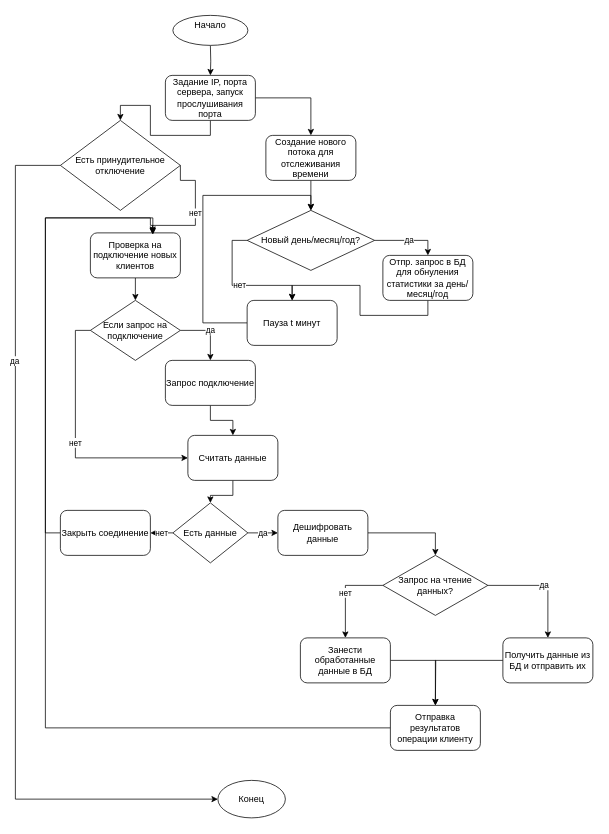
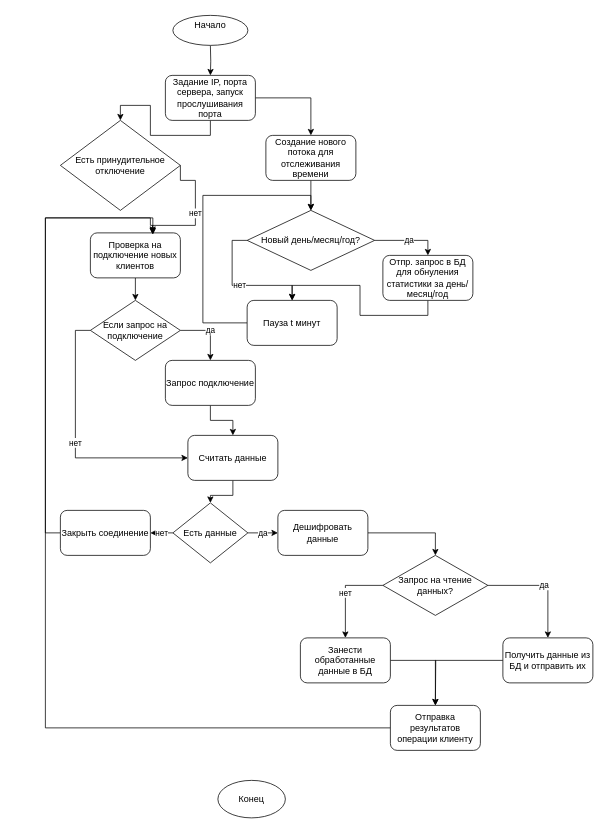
  <mxCell id="0" />
  <mxCell id="1" parent="0" />
  <mxCell id="2" style="edgeStyle=orthogonalEdgeStyle;rounded=0;orthogonalLoop=1;jettySize=auto;html=1;exitX=0.5;exitY=1;exitDx=0;exitDy=0;entryX=0.5;entryY=0;entryDx=0;entryDy=0;" parent="1" target="5" edge="1"><mxGeometry relative="1" as="geometry"><mxPoint x="280" y="60" as="sourcePoint" /></mxGeometry></mxCell>
  <mxCell id="3" style="edgeStyle=orthogonalEdgeStyle;rounded=0;orthogonalLoop=1;jettySize=auto;html=1;exitX=1;exitY=0.5;exitDx=0;exitDy=0;entryX=0.5;entryY=0;entryDx=0;entryDy=0;" parent="1" source="5" target="7" edge="1"><mxGeometry relative="1" as="geometry" /></mxCell>
  <mxCell id="4" style="edgeStyle=orthogonalEdgeStyle;rounded=0;orthogonalLoop=1;jettySize=auto;html=1;exitX=0.5;exitY=1;exitDx=0;exitDy=0;entryX=0.5;entryY=0;entryDx=0;entryDy=0;" parent="1" source="5" target="17" edge="1"><mxGeometry relative="1" as="geometry" /></mxCell>
  <mxCell id="5" value="Задание IP, порта сервера, запуск прослушивания порта" style="rounded=1;whiteSpace=wrap;html=1;" parent="1" vertex="1"><mxGeometry x="220" y="100" width="120" height="60" as="geometry" /></mxCell>
  <mxCell id="6" style="edgeStyle=orthogonalEdgeStyle;rounded=0;orthogonalLoop=1;jettySize=auto;html=1;exitX=0.5;exitY=1;exitDx=0;exitDy=0;entryX=0.5;entryY=0;entryDx=0;entryDy=0;" parent="1" source="7" target="10" edge="1"><mxGeometry relative="1" as="geometry" /></mxCell>
  <mxCell id="7" value="Создание нового потока для отслеживания времени" style="rounded=1;whiteSpace=wrap;html=1;" parent="1" vertex="1"><mxGeometry x="354" y="180" width="120" height="60" as="geometry" /></mxCell>
  <mxCell id="8" value="да" style="edgeStyle=orthogonalEdgeStyle;rounded=0;orthogonalLoop=1;jettySize=auto;html=1;exitX=1;exitY=0.5;exitDx=0;exitDy=0;entryX=0.5;entryY=0;entryDx=0;entryDy=0;" parent="1" source="10" target="12" edge="1"><mxGeometry relative="1" as="geometry" /></mxCell>
  <mxCell id="9" value="нет" style="edgeStyle=orthogonalEdgeStyle;rounded=0;orthogonalLoop=1;jettySize=auto;html=1;exitX=0;exitY=0.5;exitDx=0;exitDy=0;entryX=0.5;entryY=0;entryDx=0;entryDy=0;" parent="1" source="10" target="14" edge="1"><mxGeometry relative="1" as="geometry"><Array as="points"><mxPoint x="309" y="320" /><mxPoint x="309" y="380" /><mxPoint x="389" y="380" /></Array></mxGeometry></mxCell>
  <mxCell id="10" value="Новый день/месяц/год?" style="rhombus;whiteSpace=wrap;html=1;" parent="1" vertex="1"><mxGeometry x="329" y="280" width="170" height="80" as="geometry" /></mxCell>
  <mxCell id="11" style="edgeStyle=orthogonalEdgeStyle;rounded=0;orthogonalLoop=1;jettySize=auto;html=1;exitX=0.5;exitY=1;exitDx=0;exitDy=0;entryX=0.5;entryY=0;entryDx=0;entryDy=0;" parent="1" source="12" target="14" edge="1"><mxGeometry relative="1" as="geometry" /></mxCell>
  <mxCell id="12" value="Отпр. запрос в БД для обнуления статистики за день/месяц/год" style="rounded=1;whiteSpace=wrap;html=1;" parent="1" vertex="1"><mxGeometry x="510" y="340" width="120" height="60" as="geometry" /></mxCell>
  <mxCell id="13" style="edgeStyle=orthogonalEdgeStyle;rounded=0;orthogonalLoop=1;jettySize=auto;html=1;exitX=0;exitY=0.5;exitDx=0;exitDy=0;entryX=0.5;entryY=0;entryDx=0;entryDy=0;" parent="1" source="14" target="10" edge="1"><mxGeometry relative="1" as="geometry"><Array as="points"><mxPoint x="270" y="430" /><mxPoint x="270" y="260" /><mxPoint x="414" y="260" /></Array></mxGeometry></mxCell>
  <mxCell id="14" value="Пауза t минут" style="rounded=1;whiteSpace=wrap;html=1;" parent="1" vertex="1"><mxGeometry x="329" y="400" width="120" height="60" as="geometry" /></mxCell>
- <mxCell id="15" style="edgeStyle=orthogonalEdgeStyle;rounded=0;orthogonalLoop=1;jettySize=auto;html=1;exitX=0;exitY=0.5;exitDx=0;exitDy=0;" edge="1" parent="1" source="17" target="45"><mxGeometry relative="1" as="geometry"><Array as="points"><mxPoint x="20" y="220" /><mxPoint x="20" y="1065" /></Array></mxGeometry></mxCell>
- <mxCell id="16" value="да" style="edgeLabel;html=1;align=center;verticalAlign=middle;resizable=0;points=[];" vertex="1" connectable="0" parent="15"><mxGeometry x="-0.456" y="-2" relative="1" as="geometry"><mxPoint as="offset" /></mxGeometry></mxCell>
  <mxCell id="17" value="Есть принудительное отключение" style="rhombus;whiteSpace=wrap;html=1;" parent="1" vertex="1"><mxGeometry x="80" y="160" width="160" height="120" as="geometry" /></mxCell>
  <mxCell id="18" style="edgeStyle=orthogonalEdgeStyle;rounded=0;orthogonalLoop=1;jettySize=auto;html=1;exitX=0.5;exitY=1;exitDx=0;exitDy=0;entryX=0.5;entryY=0;entryDx=0;entryDy=0;" parent="1" source="19" target="23" edge="1"><mxGeometry relative="1" as="geometry" /></mxCell>
  <mxCell id="19" value="Проверка на подключение новых клиентов" style="rounded=1;whiteSpace=wrap;html=1;" parent="1" vertex="1"><mxGeometry x="120" y="310" width="120" height="60" as="geometry" /></mxCell>
  <mxCell id="20" value="нет" style="edgeStyle=orthogonalEdgeStyle;rounded=0;orthogonalLoop=1;jettySize=auto;html=1;exitX=1;exitY=0.5;exitDx=0;exitDy=0;" parent="1" source="17" edge="1"><mxGeometry relative="1" as="geometry"><Array as="points"><mxPoint x="260" y="240" /><mxPoint x="260" y="300" /><mxPoint x="203" y="300" /></Array><mxPoint x="203" y="310" as="targetPoint" /></mxGeometry></mxCell>
  <mxCell id="21" value="да" style="edgeStyle=orthogonalEdgeStyle;rounded=0;orthogonalLoop=1;jettySize=auto;html=1;exitX=1;exitY=0.5;exitDx=0;exitDy=0;entryX=0.5;entryY=0;entryDx=0;entryDy=0;" parent="1" source="23" target="25" edge="1"><mxGeometry relative="1" as="geometry" /></mxCell>
  <mxCell id="22" value="нет" style="edgeStyle=orthogonalEdgeStyle;rounded=0;orthogonalLoop=1;jettySize=auto;html=1;exitX=0;exitY=0.5;exitDx=0;exitDy=0;entryX=0;entryY=0.5;entryDx=0;entryDy=0;" parent="1" source="23" target="27" edge="1"><mxGeometry relative="1" as="geometry" /></mxCell>
  <mxCell id="23" value="Если запрос на подключение" style="rhombus;whiteSpace=wrap;html=1;" parent="1" vertex="1"><mxGeometry x="120" y="400" width="120" height="80" as="geometry" /></mxCell>
  <mxCell id="24" style="edgeStyle=orthogonalEdgeStyle;rounded=0;orthogonalLoop=1;jettySize=auto;html=1;exitX=0.5;exitY=1;exitDx=0;exitDy=0;entryX=0.5;entryY=0;entryDx=0;entryDy=0;" parent="1" source="25" target="27" edge="1"><mxGeometry relative="1" as="geometry" /></mxCell>
  <mxCell id="25" value="Запрос подключение" style="rounded=1;whiteSpace=wrap;html=1;" parent="1" vertex="1"><mxGeometry x="220" y="480" width="120" height="60" as="geometry" /></mxCell>
  <mxCell id="26" value="" style="edgeStyle=orthogonalEdgeStyle;rounded=0;orthogonalLoop=1;jettySize=auto;html=1;" parent="1" source="27" target="30" edge="1"><mxGeometry relative="1" as="geometry" /></mxCell>
  <mxCell id="27" value="Считать данные" style="rounded=1;whiteSpace=wrap;html=1;" parent="1" vertex="1"><mxGeometry x="250" y="580" width="120" height="60" as="geometry" /></mxCell>
  <mxCell id="28" value="да" style="edgeStyle=orthogonalEdgeStyle;rounded=0;orthogonalLoop=1;jettySize=auto;html=1;" parent="1" source="30" target="32" edge="1"><mxGeometry relative="1" as="geometry" /></mxCell>
  <mxCell id="29" value="нет" style="edgeStyle=orthogonalEdgeStyle;rounded=0;orthogonalLoop=1;jettySize=auto;html=1;" parent="1" source="30" target="34" edge="1"><mxGeometry relative="1" as="geometry" /></mxCell>
  <mxCell id="30" value="Есть данные" style="rhombus;whiteSpace=wrap;html=1;" parent="1" vertex="1"><mxGeometry x="230" y="670" width="100" height="80" as="geometry" /></mxCell>
  <mxCell id="31" style="edgeStyle=orthogonalEdgeStyle;rounded=0;orthogonalLoop=1;jettySize=auto;html=1;exitX=1;exitY=0.5;exitDx=0;exitDy=0;entryX=0.5;entryY=0;entryDx=0;entryDy=0;" parent="1" source="32" target="37" edge="1"><mxGeometry relative="1" as="geometry" /></mxCell>
  <mxCell id="32" value="Дешифровать данные" style="rounded=1;whiteSpace=wrap;html=1;" parent="1" vertex="1"><mxGeometry x="370" y="680" width="120" height="60" as="geometry" /></mxCell>
  <mxCell id="33" style="edgeStyle=orthogonalEdgeStyle;rounded=0;orthogonalLoop=1;jettySize=auto;html=1;exitX=0;exitY=0.5;exitDx=0;exitDy=0;entryX=0.692;entryY=0.026;entryDx=0;entryDy=0;entryPerimeter=0;" parent="1" source="34" edge="1" target="19"><mxGeometry relative="1" as="geometry"><mxPoint x="230" y="300" as="targetPoint" /><Array as="points"><mxPoint x="60" y="710" /><mxPoint x="60" y="290" /><mxPoint x="200" y="290" /><mxPoint x="200" y="300" /><mxPoint x="203" y="300" /></Array></mxGeometry></mxCell>
  <mxCell id="34" value="Закрыть соединение" style="rounded=1;whiteSpace=wrap;html=1;" parent="1" vertex="1"><mxGeometry x="80" y="680" width="120" height="60" as="geometry" /></mxCell>
  <mxCell id="35" value="да" style="edgeStyle=orthogonalEdgeStyle;rounded=0;orthogonalLoop=1;jettySize=auto;html=1;exitX=1;exitY=0.5;exitDx=0;exitDy=0;entryX=0.5;entryY=0;entryDx=0;entryDy=0;" parent="1" source="37" target="39" edge="1"><mxGeometry relative="1" as="geometry" /></mxCell>
  <mxCell id="36" value="нет" style="edgeStyle=orthogonalEdgeStyle;rounded=0;orthogonalLoop=1;jettySize=auto;html=1;exitX=0;exitY=0.5;exitDx=0;exitDy=0;entryX=0.5;entryY=0;entryDx=0;entryDy=0;" parent="1" source="37" target="41" edge="1"><mxGeometry relative="1" as="geometry" /></mxCell>
  <mxCell id="37" value="Запрос на чтение данных?" style="rhombus;whiteSpace=wrap;html=1;" parent="1" vertex="1"><mxGeometry x="510" y="740" width="140" height="80" as="geometry" /></mxCell>
  <mxCell id="38" style="edgeStyle=orthogonalEdgeStyle;rounded=0;orthogonalLoop=1;jettySize=auto;html=1;exitX=0;exitY=0.5;exitDx=0;exitDy=0;entryX=0.5;entryY=0;entryDx=0;entryDy=0;" parent="1" source="39" target="43" edge="1"><mxGeometry relative="1" as="geometry" /></mxCell>
  <mxCell id="39" value="Получить данные из БД и отправить их" style="rounded=1;whiteSpace=wrap;html=1;" parent="1" vertex="1"><mxGeometry x="670" y="850" width="120" height="60" as="geometry" /></mxCell>
  <mxCell id="40" style="edgeStyle=orthogonalEdgeStyle;rounded=0;orthogonalLoop=1;jettySize=auto;html=1;exitX=1;exitY=0.5;exitDx=0;exitDy=0;" parent="1" source="41" edge="1"><mxGeometry relative="1" as="geometry"><mxPoint x="580" y="940" as="targetPoint" /></mxGeometry></mxCell>
  <mxCell id="41" value="Занести обработанные данные в БД" style="rounded=1;whiteSpace=wrap;html=1;" parent="1" vertex="1"><mxGeometry x="400" y="850" width="120" height="60" as="geometry" /></mxCell>
  <mxCell id="42" style="edgeStyle=orthogonalEdgeStyle;rounded=0;orthogonalLoop=1;jettySize=auto;html=1;exitX=0;exitY=0.5;exitDx=0;exitDy=0;entryX=0.694;entryY=0.039;entryDx=0;entryDy=0;entryPerimeter=0;" parent="1" source="43" edge="1" target="19"><mxGeometry relative="1" as="geometry"><mxPoint x="60" y="320" as="targetPoint" /><Array as="points"><mxPoint x="60" y="970" /><mxPoint x="60" y="290" /><mxPoint x="203" y="290" /></Array></mxGeometry></mxCell>
  <mxCell id="43" value="Отправка результатов операции клиенту" style="rounded=1;whiteSpace=wrap;html=1;" parent="1" vertex="1"><mxGeometry x="520" y="940" width="120" height="60" as="geometry" /></mxCell>
  <mxCell id="44" value="&#10;&lt;span style=&quot;color: rgb(0, 0, 0); font-family: Helvetica; font-size: 12px; font-style: normal; font-variant-ligatures: normal; font-variant-caps: normal; font-weight: 400; letter-spacing: normal; orphans: 2; text-align: center; text-indent: 0px; text-transform: none; widows: 2; word-spacing: 0px; -webkit-text-stroke-width: 0px; white-space: normal; background-color: rgb(251, 251, 251); text-decoration-thickness: initial; text-decoration-style: initial; text-decoration-color: initial; display: inline !important; float: none;&quot;&gt;Начало&lt;/span&gt;&#10;&#10;" style="ellipse;whiteSpace=wrap;html=1;" vertex="1" parent="1"><mxGeometry x="230" y="20" width="100" height="40" as="geometry" /></mxCell>
  <mxCell id="45" value="Конец" style="ellipse;whiteSpace=wrap;html=1;" vertex="1" parent="1"><mxGeometry x="290" y="1040" width="90" height="50" as="geometry" /></mxCell>
